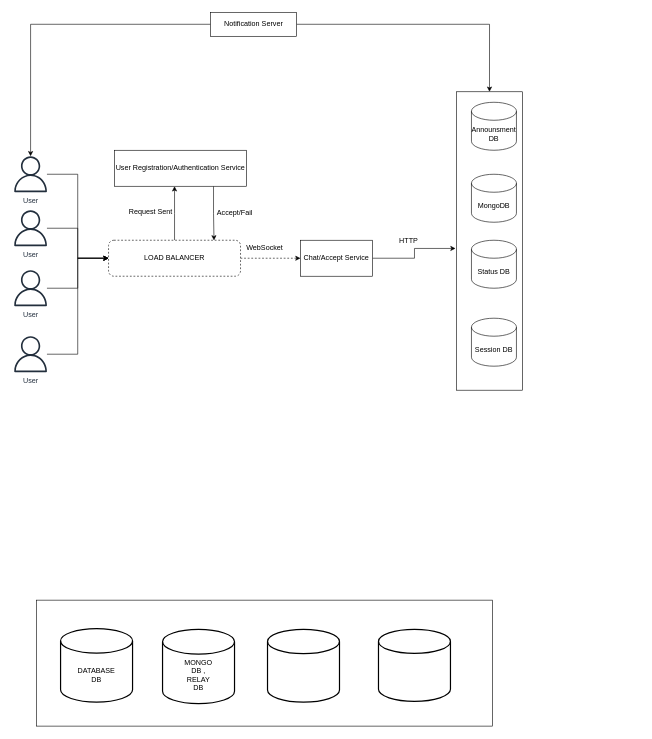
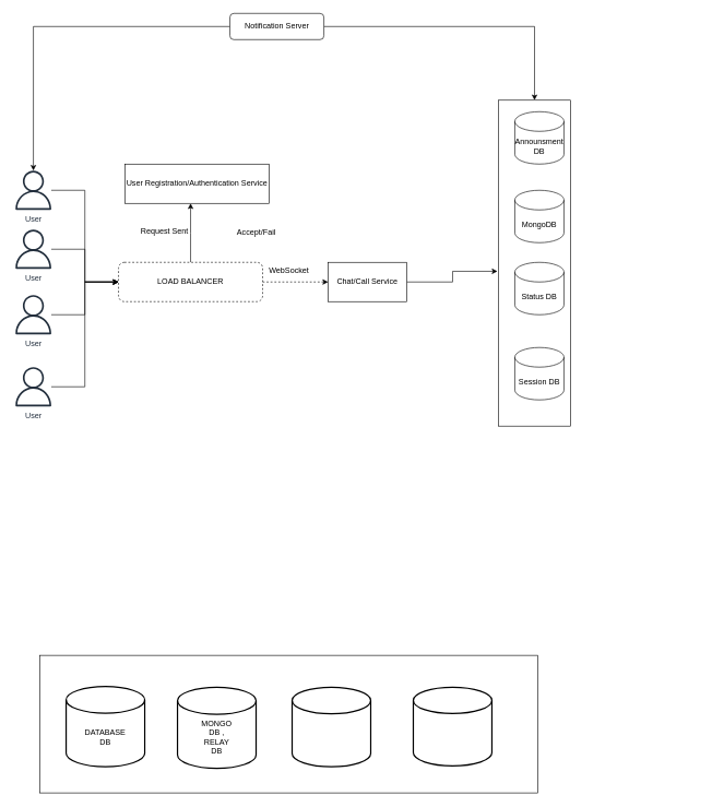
  <mxCell id="0" />
  <mxCell id="1" parent="0" />
  <mxCell id="2" value="" style="rounded=0;whiteSpace=wrap;html=1;" vertex="1" parent="1"><mxGeometry x="60" y="1000" width="760" height="210" as="geometry" /></mxCell>
  <mxCell id="3" value="" style="strokeWidth=2;html=1;shape=mxgraph.flowchart.database;whiteSpace=wrap;" vertex="1" parent="1"><mxGeometry x="100" y="1047.5" width="120" height="122.5" as="geometry" /></mxCell>
  <mxCell id="4" value="" style="strokeWidth=2;html=1;shape=mxgraph.flowchart.database;whiteSpace=wrap;" vertex="1" parent="1"><mxGeometry x="270" y="1048.75" width="120" height="123.75" as="geometry" /></mxCell>
  <mxCell id="5" value="" style="strokeWidth=2;html=1;shape=mxgraph.flowchart.database;whiteSpace=wrap;" vertex="1" parent="1"><mxGeometry x="630" y="1048.75" width="120" height="120" as="geometry" /></mxCell>
  <mxCell id="6" value="" style="strokeWidth=2;html=1;shape=mxgraph.flowchart.database;whiteSpace=wrap;" vertex="1" parent="1"><mxGeometry x="445" y="1048.75" width="120" height="121.25" as="geometry" /></mxCell>
  <mxCell id="7" value="DATABASE DB" style="text;strokeColor=none;align=center;fillColor=none;html=1;verticalAlign=middle;whiteSpace=wrap;rounded=0;" vertex="1" parent="1"><mxGeometry x="130" y="1110" width="60" height="30" as="geometry" /></mxCell>
  <mxCell id="8" value="MONGO DB , RELAY DB" style="text;strokeColor=none;align=center;fillColor=none;html=1;verticalAlign=middle;whiteSpace=wrap;rounded=0;" vertex="1" parent="1"><mxGeometry x="300" y="1110" width="60" height="30" as="geometry" /></mxCell>
  <mxCell id="9" style="edgeStyle=orthogonalEdgeStyle;rounded=0;orthogonalLoop=1;jettySize=auto;html=1;dashed=1;" edge="1" parent="1" source="11" target="21"><mxGeometry relative="1" as="geometry"><mxPoint x="560" y="430" as="targetPoint" /></mxGeometry></mxCell>
  <mxCell id="10" style="edgeStyle=orthogonalEdgeStyle;rounded=0;orthogonalLoop=1;jettySize=auto;html=1;" edge="1" parent="1" source="11"><mxGeometry relative="1" as="geometry"><mxPoint x="290" y="310" as="targetPoint" /></mxGeometry></mxCell>
  <mxCell id="11" value="LOAD BALANCER" style="rounded=1;whiteSpace=wrap;html=1;dashed=1;" vertex="1" parent="1"><mxGeometry x="180" y="400" width="220" height="60" as="geometry" /></mxCell>
  <mxCell id="12" style="edgeStyle=orthogonalEdgeStyle;rounded=0;orthogonalLoop=1;jettySize=auto;html=1;entryX=0;entryY=0.5;entryDx=0;entryDy=0;" edge="1" parent="1" source="13" target="11"><mxGeometry relative="1" as="geometry" /></mxCell>
  <mxCell id="13" value="User" style="sketch=0;outlineConnect=0;fontColor=#232F3E;gradientColor=none;fillColor=#232F3D;strokeColor=none;dashed=0;verticalLabelPosition=bottom;verticalAlign=top;align=center;html=1;fontSize=12;fontStyle=0;aspect=fixed;pointerEvents=1;shape=mxgraph.aws4.user;" vertex="1" parent="1"><mxGeometry y="260" width="60" height="60" as="geometry" x="20" /></mxCell>
  <mxCell id="14" style="edgeStyle=orthogonalEdgeStyle;rounded=0;orthogonalLoop=1;jettySize=auto;html=1;entryX=0;entryY=0.5;entryDx=0;entryDy=0;" edge="1" parent="1" source="15" target="11"><mxGeometry relative="1" as="geometry" /></mxCell>
  <mxCell id="15" value="User" style="sketch=0;outlineConnect=0;fontColor=#232F3E;gradientColor=none;fillColor=#232F3D;strokeColor=none;dashed=0;verticalLabelPosition=bottom;verticalAlign=top;align=center;html=1;fontSize=12;fontStyle=0;aspect=fixed;pointerEvents=1;shape=mxgraph.aws4.user;" vertex="1" parent="1"><mxGeometry y="350" width="60" height="60" as="geometry" x="20" /></mxCell>
  <mxCell id="16" style="edgeStyle=orthogonalEdgeStyle;rounded=0;orthogonalLoop=1;jettySize=auto;html=1;entryX=0;entryY=0.5;entryDx=0;entryDy=0;" edge="1" parent="1" source="17" target="11"><mxGeometry relative="1" as="geometry" /></mxCell>
  <mxCell id="17" value="User" style="sketch=0;outlineConnect=0;fontColor=#232F3E;gradientColor=none;fillColor=#232F3D;strokeColor=none;dashed=0;verticalLabelPosition=bottom;verticalAlign=top;align=center;html=1;fontSize=12;fontStyle=0;aspect=fixed;pointerEvents=1;shape=mxgraph.aws4.user;" vertex="1" parent="1"><mxGeometry y="450" width="60" height="60" as="geometry" x="20" /></mxCell>
  <mxCell id="18" style="edgeStyle=orthogonalEdgeStyle;rounded=0;orthogonalLoop=1;jettySize=auto;html=1;entryX=0;entryY=0.5;entryDx=0;entryDy=0;" edge="1" parent="1" source="19" target="11"><mxGeometry relative="1" as="geometry" /></mxCell>
  <mxCell id="19" value="User" style="sketch=0;outlineConnect=0;fontColor=#232F3E;gradientColor=none;fillColor=#232F3D;strokeColor=none;dashed=0;verticalLabelPosition=bottom;verticalAlign=top;align=center;html=1;fontSize=12;fontStyle=0;aspect=fixed;pointerEvents=1;shape=mxgraph.aws4.user;" vertex="1" parent="1"><mxGeometry y="560" width="60" height="60" as="geometry" x="20" /></mxCell>
  <mxCell id="20" style="edgeStyle=orthogonalEdgeStyle;rounded=0;orthogonalLoop=1;jettySize=auto;html=1;exitX=1;exitY=0.5;exitDx=0;exitDy=0;entryX=0.525;entryY=1.014;entryDx=0;entryDy=0;entryPerimeter=0;" edge="1" parent="1" source="21" target="22"><mxGeometry relative="1" as="geometry" /></mxCell>
- <mxCell id="21" value="Chat/Accept Service" style="rounded=0;whiteSpace=wrap;html=1;" vertex="1" parent="1"><mxGeometry x="500" y="400" width="120" height="60" as="geometry" /></mxCell>
+ <mxCell id="21" value="Chat/Call Service" style="rounded=0;whiteSpace=wrap;html=1;" vertex="1" parent="1"><mxGeometry x="500" y="400" width="120" height="60" as="geometry" /></mxCell>
  <mxCell id="22" value="" style="rounded=0;whiteSpace=wrap;html=1;rotation=90;" vertex="1" parent="1"><mxGeometry x="566.25" y="346.25" width="497.5" height="110" as="geometry" /></mxCell>
- <mxCell id="23" value="HTTP" style="text;html=1;align=center;verticalAlign=middle;resizable=0;points=[];autosize=1;strokeColor=none;fillColor=none;" vertex="1" parent="1"><mxGeometry x="655" y="386.25" width="50" height="30" as="geometry" /></mxCell>
  <mxCell id="24" value="Session DB" style="shape=cylinder3;whiteSpace=wrap;html=1;boundedLbl=1;backgroundOutline=1;size=15;" vertex="1" parent="1"><mxGeometry x="785" y="530" width="75" height="80" as="geometry" /></mxCell>
  <mxCell id="25" value="Status DB" style="shape=cylinder3;whiteSpace=wrap;html=1;boundedLbl=1;backgroundOutline=1;size=15;" vertex="1" parent="1"><mxGeometry x="785" y="400" width="75" height="80" as="geometry" /></mxCell>
  <mxCell id="26" value="MongoDB" style="shape=cylinder3;whiteSpace=wrap;html=1;boundedLbl=1;backgroundOutline=1;size=15;" vertex="1" parent="1"><mxGeometry x="785" y="290" width="75" height="80" as="geometry" /></mxCell>
  <mxCell id="27" value="Announsment DB" style="shape=cylinder3;whiteSpace=wrap;html=1;boundedLbl=1;backgroundOutline=1;size=15;" vertex="1" parent="1"><mxGeometry x="785" y="170" width="75" height="80" as="geometry" /></mxCell>
  <mxCell id="28" style="edgeStyle=orthogonalEdgeStyle;rounded=0;orthogonalLoop=1;jettySize=auto;html=1;" edge="1" parent="1" source="30" target="13"><mxGeometry relative="1" as="geometry" /></mxCell>
  <mxCell id="29" style="edgeStyle=orthogonalEdgeStyle;rounded=0;orthogonalLoop=1;jettySize=auto;html=1;" edge="1" parent="1" source="30" target="22"><mxGeometry relative="1" as="geometry" /></mxCell>
- <mxCell id="30" value="Notification Server" style="whiteSpace=wrap;html=1;rounded=0;" vertex="1" parent="1"><mxGeometry x="350" y="20" width="143.5" height="40" as="geometry" /></mxCell>
+ <mxCell id="30" value="Notification Server" style="rounded=1;whiteSpace=wrap;html=1;" vertex="1" parent="1"><mxGeometry x="350" y="20" width="143.5" height="40" as="geometry" /></mxCell>
  <mxCell id="31" value="WebSocket" style="text;html=1;align=center;verticalAlign=middle;resizable=0;points=[];autosize=1;strokeColor=none;fillColor=none;" vertex="1" parent="1"><mxGeometry x="400" y="398" width="80" height="30" as="geometry" /></mxCell>
- <mxCell id="32" style="edgeStyle=orthogonalEdgeStyle;rounded=0;orthogonalLoop=1;jettySize=auto;html=1;exitX=0.75;exitY=1;exitDx=0;exitDy=0;entryX=0.799;entryY=0.006;entryDx=0;entryDy=0;entryPerimeter=0;" edge="1" parent="1" source="33" target="11"><mxGeometry relative="1" as="geometry" /></mxCell>
  <mxCell id="33" value="User Registration/Authentication Service" style="rounded=0;whiteSpace=wrap;html=1;" vertex="1" parent="1"><mxGeometry x="190" y="250" width="220" height="60" as="geometry" /></mxCell>
  <mxCell id="34" value="Request Sent" style="text;html=1;align=center;verticalAlign=middle;resizable=0;points=[];autosize=1;strokeColor=none;fillColor=none;" vertex="1" parent="1"><mxGeometry x="200" y="338" width="100" height="30" as="geometry" /></mxCell>
  <mxCell id="35" value="Accept/Fail" style="text;html=1;align=center;verticalAlign=middle;resizable=0;points=[];autosize=1;strokeColor=none;fillColor=none;" vertex="1" parent="1"><mxGeometry x="350" y="340" width="80" height="30" as="geometry" /></mxCell>
